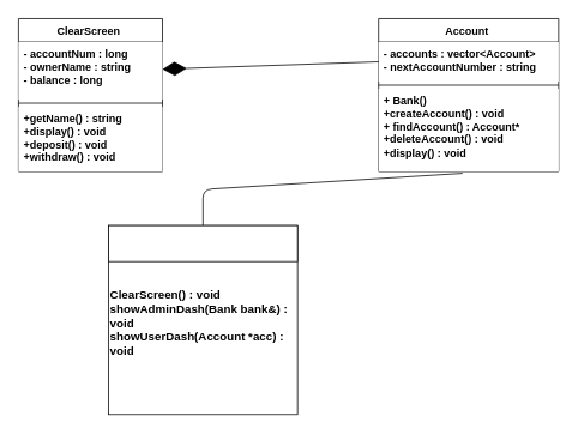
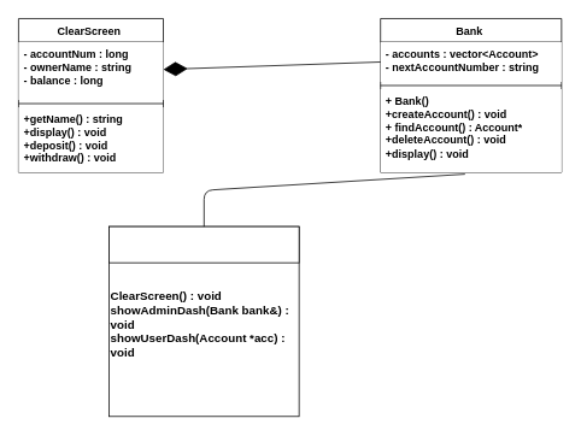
  <mxCell id="0" />
  <mxCell id="1" parent="0" />
  <mxCell id="2" value="ClearScreen&amp;nbsp;" style="swimlane;fontStyle=1;align=center;verticalAlign=top;childLayout=stackLayout;horizontal=1;startSize=26;horizontalStack=0;resizeParent=1;resizeParentMax=0;resizeLast=0;collapsible=1;marginBottom=0;whiteSpace=wrap;html=1;" vertex="1" parent="1"><mxGeometry x="20" y="20" width="160" height="170" as="geometry" /></mxCell>
  <mxCell id="3" value="&lt;b&gt;&lt;font style=&quot;color: rgb(0, 0, 0);&quot;&gt;- accountNum : long&lt;/font&gt;&lt;/b&gt;&lt;div&gt;&lt;b&gt;&lt;font style=&quot;color: rgb(0, 0, 0);&quot;&gt;- ownerName : string&amp;nbsp;&lt;/font&gt;&lt;/b&gt;&lt;/div&gt;&lt;div&gt;&lt;b&gt;&lt;font style=&quot;color: rgb(0, 0, 0);&quot;&gt;- balance : long&lt;/font&gt;&lt;/b&gt;&lt;/div&gt;" style="text;align=left;verticalAlign=top;spacingLeft=4;spacingRight=4;overflow=hidden;rotatable=0;points=[[0,0.5],[1,0.5]];portConstraint=eastwest;whiteSpace=wrap;html=1;fillColor=default;" vertex="1" parent="2"><mxGeometry y="26" width="160" height="64" as="geometry" /></mxCell>
  <mxCell id="4" value="" style="line;strokeWidth=1;fillColor=none;align=left;verticalAlign=middle;spacingTop=-1;spacingLeft=3;spacingRight=3;rotatable=0;labelPosition=right;points=[];portConstraint=eastwest;strokeColor=inherit;" vertex="1" parent="2"><mxGeometry y="90" width="160" height="8" as="geometry" /></mxCell>
  <mxCell id="5" value="&lt;b&gt;&lt;font style=&quot;color: rgb(0, 0, 0);&quot;&gt;+getName() : string&amp;nbsp;&lt;/font&gt;&lt;/b&gt;&lt;div&gt;&lt;b&gt;&lt;font style=&quot;color: rgb(0, 0, 0);&quot;&gt;+display() : void&lt;/font&gt;&lt;/b&gt;&lt;/div&gt;&lt;div&gt;&lt;b&gt;&lt;font style=&quot;color: rgb(0, 0, 0);&quot;&gt;+deposit() : void&lt;/font&gt;&lt;/b&gt;&lt;/div&gt;&lt;div&gt;&lt;b&gt;&lt;font style=&quot;color: rgb(0, 0, 0);&quot;&gt;+withdraw() : void&lt;/font&gt;&lt;/b&gt;&lt;/div&gt;" style="text;strokeColor=none;fillColor=default;align=left;verticalAlign=top;spacingLeft=4;spacingRight=4;overflow=hidden;rotatable=0;points=[[0,0.5],[1,0.5]];portConstraint=eastwest;whiteSpace=wrap;html=1;" vertex="1" parent="2"><mxGeometry y="98" width="160" height="72" as="geometry" /></mxCell>
- <mxCell id="6" value="Account&amp;nbsp;" style="swimlane;fontStyle=1;align=center;verticalAlign=top;childLayout=stackLayout;horizontal=1;startSize=26;horizontalStack=0;resizeParent=1;resizeParentMax=0;resizeLast=0;collapsible=1;marginBottom=0;whiteSpace=wrap;html=1;" vertex="1" parent="1"><mxGeometry x="420" y="20" width="200" height="170" as="geometry" /></mxCell>
+ <mxCell id="6" value="Bank&amp;nbsp;" style="swimlane;fontStyle=1;align=center;verticalAlign=top;childLayout=stackLayout;horizontal=1;startSize=26;horizontalStack=0;resizeParent=1;resizeParentMax=0;resizeLast=0;collapsible=1;marginBottom=0;whiteSpace=wrap;html=1;" vertex="1" parent="1"><mxGeometry x="420" y="20" width="200" height="170" as="geometry" /></mxCell>
  <mxCell id="7" value="&lt;b&gt;&lt;font style=&quot;color: rgb(0, 0, 0);&quot;&gt;- accounts : vector&amp;lt;Account&amp;gt;&lt;/font&gt;&lt;/b&gt;&lt;div&gt;&lt;b&gt;&lt;font style=&quot;color: rgb(0, 0, 0);&quot;&gt;- nextAccountNumber : string&amp;nbsp;&lt;/font&gt;&lt;/b&gt;&lt;/div&gt;" style="text;align=left;verticalAlign=top;spacingLeft=4;spacingRight=4;overflow=hidden;rotatable=0;points=[[0,0.5],[1,0.5]];portConstraint=eastwest;whiteSpace=wrap;html=1;fillColor=default;" vertex="1" parent="6"><mxGeometry y="26" width="200" height="44" as="geometry" /></mxCell>
  <mxCell id="8" value="" style="line;strokeWidth=1;fillColor=none;align=left;verticalAlign=middle;spacingTop=-1;spacingLeft=3;spacingRight=3;rotatable=0;labelPosition=right;points=[];portConstraint=eastwest;strokeColor=inherit;" vertex="1" parent="6"><mxGeometry y="70" width="200" height="8" as="geometry" /></mxCell>
  <mxCell id="9" value="&lt;font style=&quot;color: rgb(0, 0, 0);&quot;&gt;&lt;b style=&quot;&quot;&gt;+ Bank()&lt;/b&gt;&lt;/font&gt;&lt;div&gt;&lt;font style=&quot;color: rgb(0, 0, 0);&quot;&gt;&lt;b&gt;+createAccount() : void&lt;/b&gt;&lt;/font&gt;&lt;/div&gt;&lt;div&gt;&lt;font style=&quot;color: rgb(0, 0, 0);&quot;&gt;&lt;b&gt;+ findAccount() : Account*&lt;/b&gt;&lt;/font&gt;&lt;/div&gt;&lt;div&gt;&lt;font style=&quot;color: rgb(0, 0, 0);&quot;&gt;&lt;b&gt;+deleteAccount() : void&lt;/b&gt;&lt;/font&gt;&lt;/div&gt;&lt;div&gt;&lt;font style=&quot;color: rgb(0, 0, 0);&quot;&gt;&lt;b style=&quot;&quot;&gt;+display() : void&amp;nbsp;&lt;/b&gt;&lt;/font&gt;&lt;/div&gt;" style="text;align=left;verticalAlign=top;spacingLeft=4;spacingRight=4;overflow=hidden;rotatable=0;points=[[0,0.5],[1,0.5]];portConstraint=eastwest;whiteSpace=wrap;html=1;fillColor=default;" vertex="1" parent="6"><mxGeometry y="78" width="200" height="92" as="geometry" /></mxCell>
  <mxCell id="10" value="" style="endArrow=diamondThin;endFill=1;endSize=24;html=1;exitX=0;exitY=0.5;exitDx=0;exitDy=0;" edge="1" parent="1" source="7"><mxGeometry width="160" relative="1" as="geometry"><mxPoint x="410" y="76" as="sourcePoint" /><mxPoint x="180" y="76.26" as="targetPoint" /></mxGeometry></mxCell>
  <mxCell id="11" value="" style="whiteSpace=wrap;html=1;aspect=fixed;" vertex="1" parent="1"><mxGeometry x="120" y="250" width="210" height="210" as="geometry" /></mxCell>
  <mxCell id="12" value="" style="rounded=0;whiteSpace=wrap;html=1;" vertex="1" parent="1"><mxGeometry x="120" y="250" width="210" height="40" as="geometry" /></mxCell>
  <mxCell id="13" value="&lt;b&gt;&lt;font style=&quot;font-size: 13px; color: rgb(0, 0, 0);&quot;&gt;ClearScreen() : void&lt;/font&gt;&lt;/b&gt;&lt;div&gt;&lt;b&gt;&lt;font style=&quot;font-size: 13px; color: rgb(0, 0, 0);&quot;&gt;showAdminDash(Bank bank&amp;amp;) : void&lt;/font&gt;&lt;/b&gt;&lt;/div&gt;&lt;div&gt;&lt;b&gt;&lt;font style=&quot;font-size: 13px; color: rgb(0, 0, 0);&quot;&gt;showUserDash(Account *acc) : void&lt;/font&gt;&lt;/b&gt;&lt;/div&gt;&lt;div&gt;&lt;br&gt;&lt;/div&gt;" style="text;html=1;align=left;verticalAlign=middle;whiteSpace=wrap;rounded=0;" vertex="1" parent="1"><mxGeometry x="120" y="320" width="210" height="90" as="geometry" /></mxCell>
  <mxCell id="14" value="" style="endArrow=none;html=1;exitX=0.5;exitY=0;exitDx=0;exitDy=0;entryX=0.467;entryY=1.022;entryDx=0;entryDy=0;entryPerimeter=0;" edge="1" parent="1" source="12" target="9"><mxGeometry width="50" height="50" relative="1" as="geometry"><mxPoint x="300" y="230" as="sourcePoint" /><mxPoint x="520" y="220" as="targetPoint" /><Array as="points"><mxPoint x="225" y="210" /></Array></mxGeometry></mxCell>
